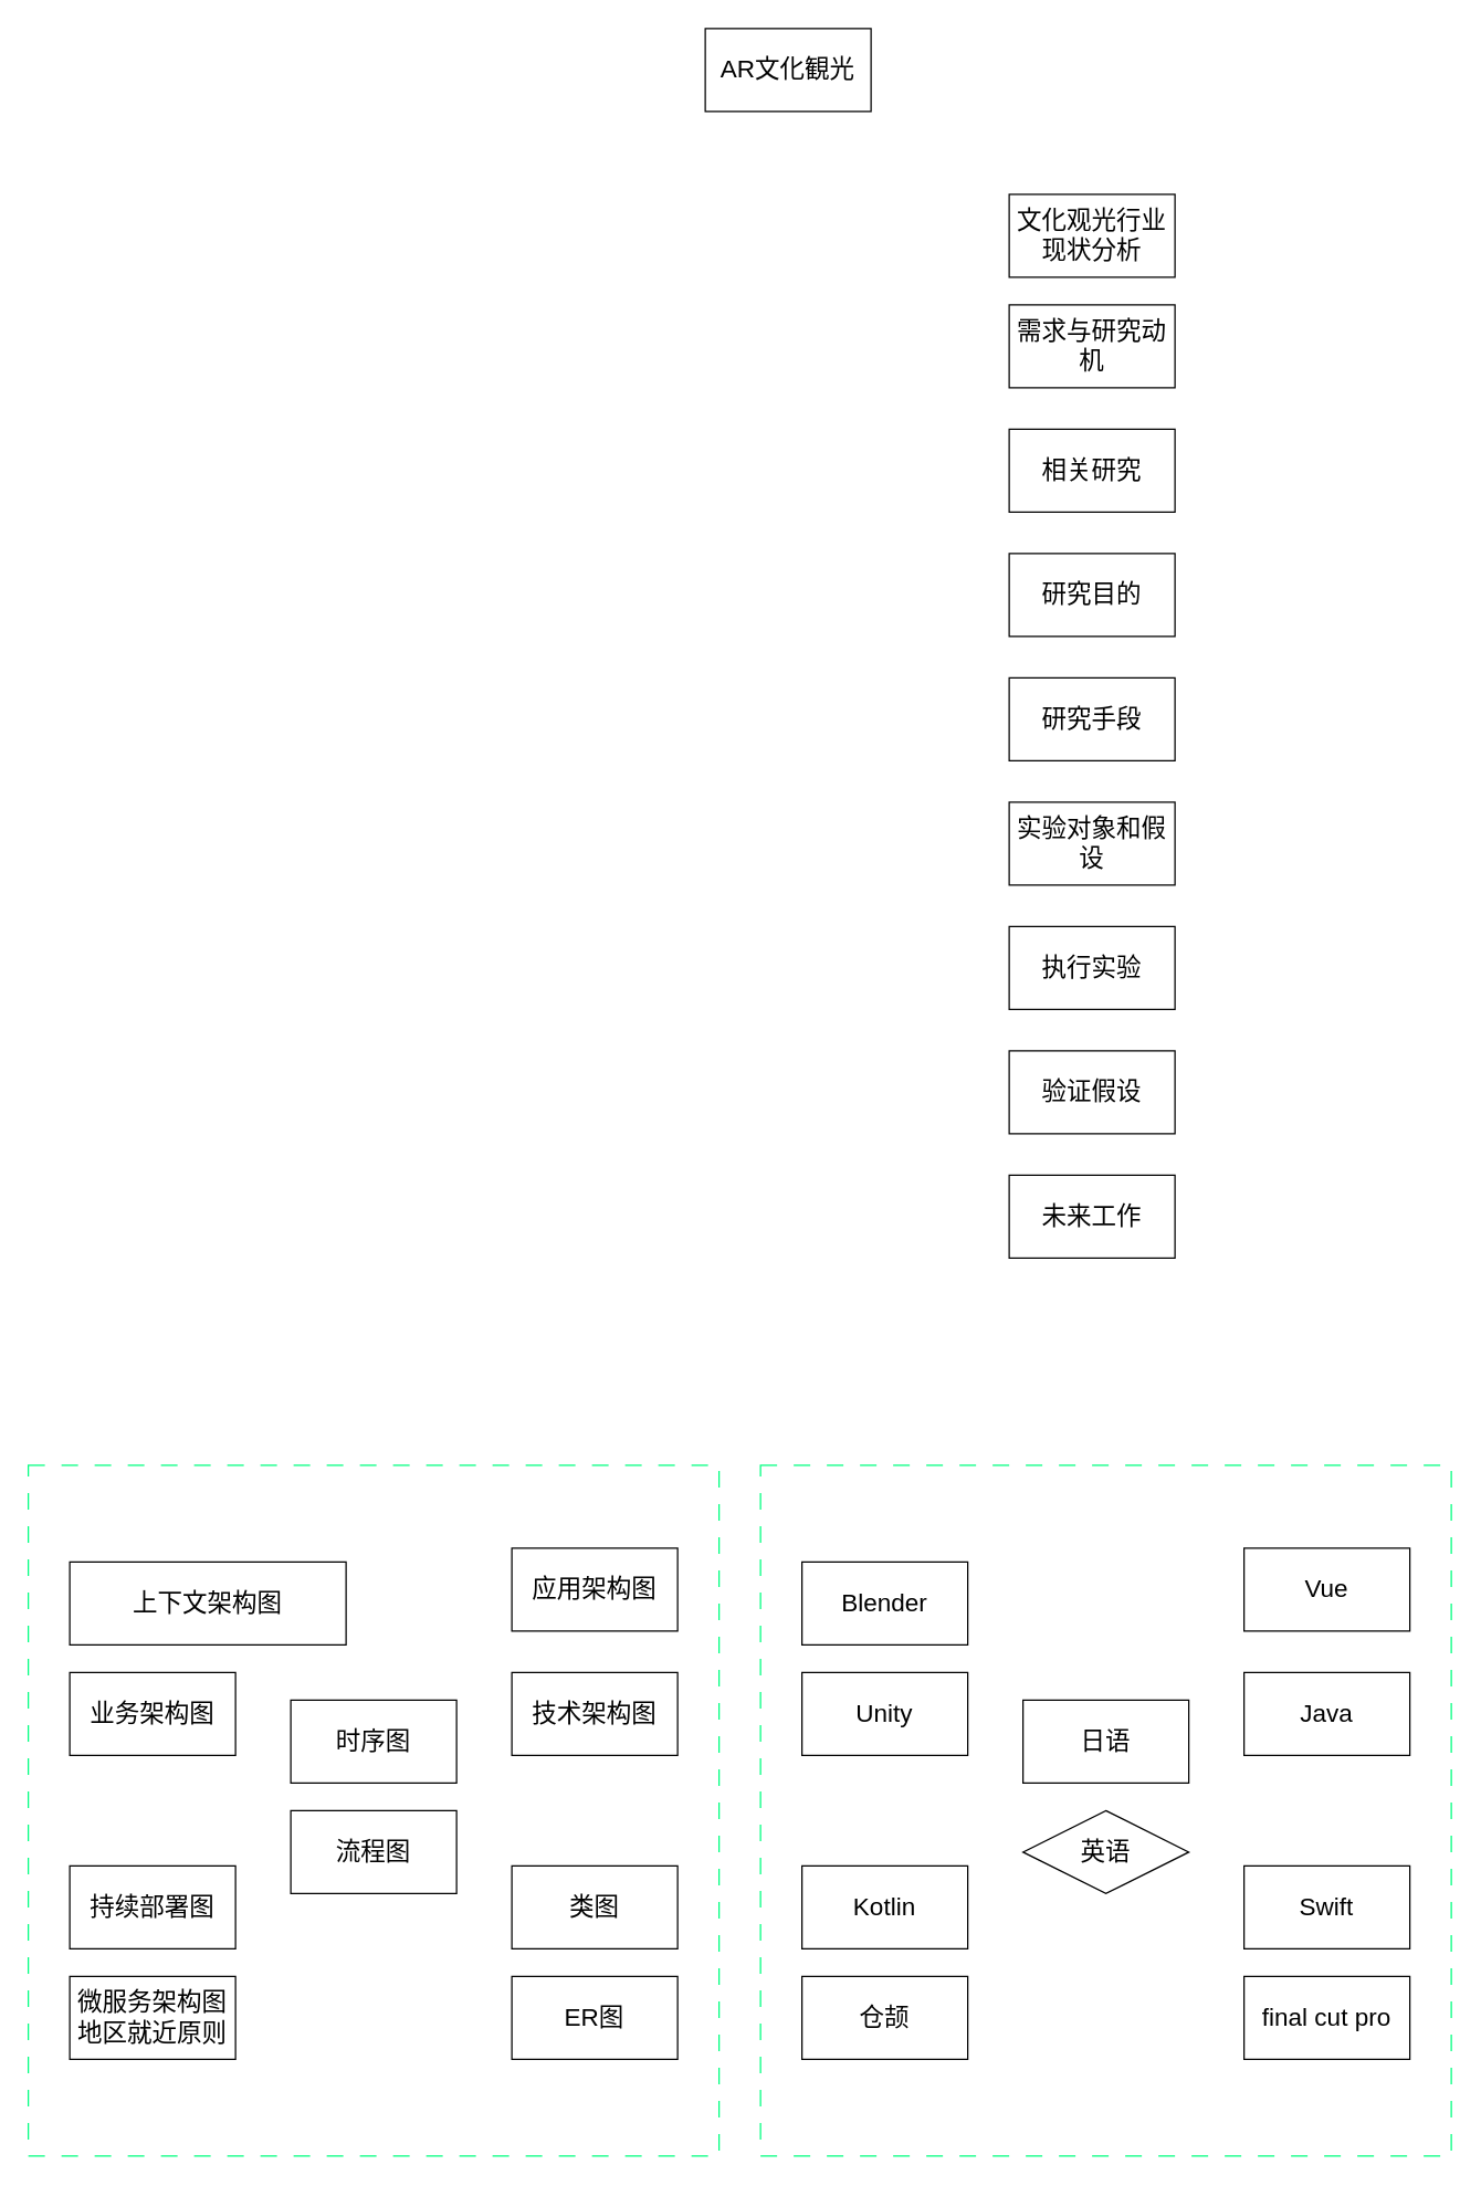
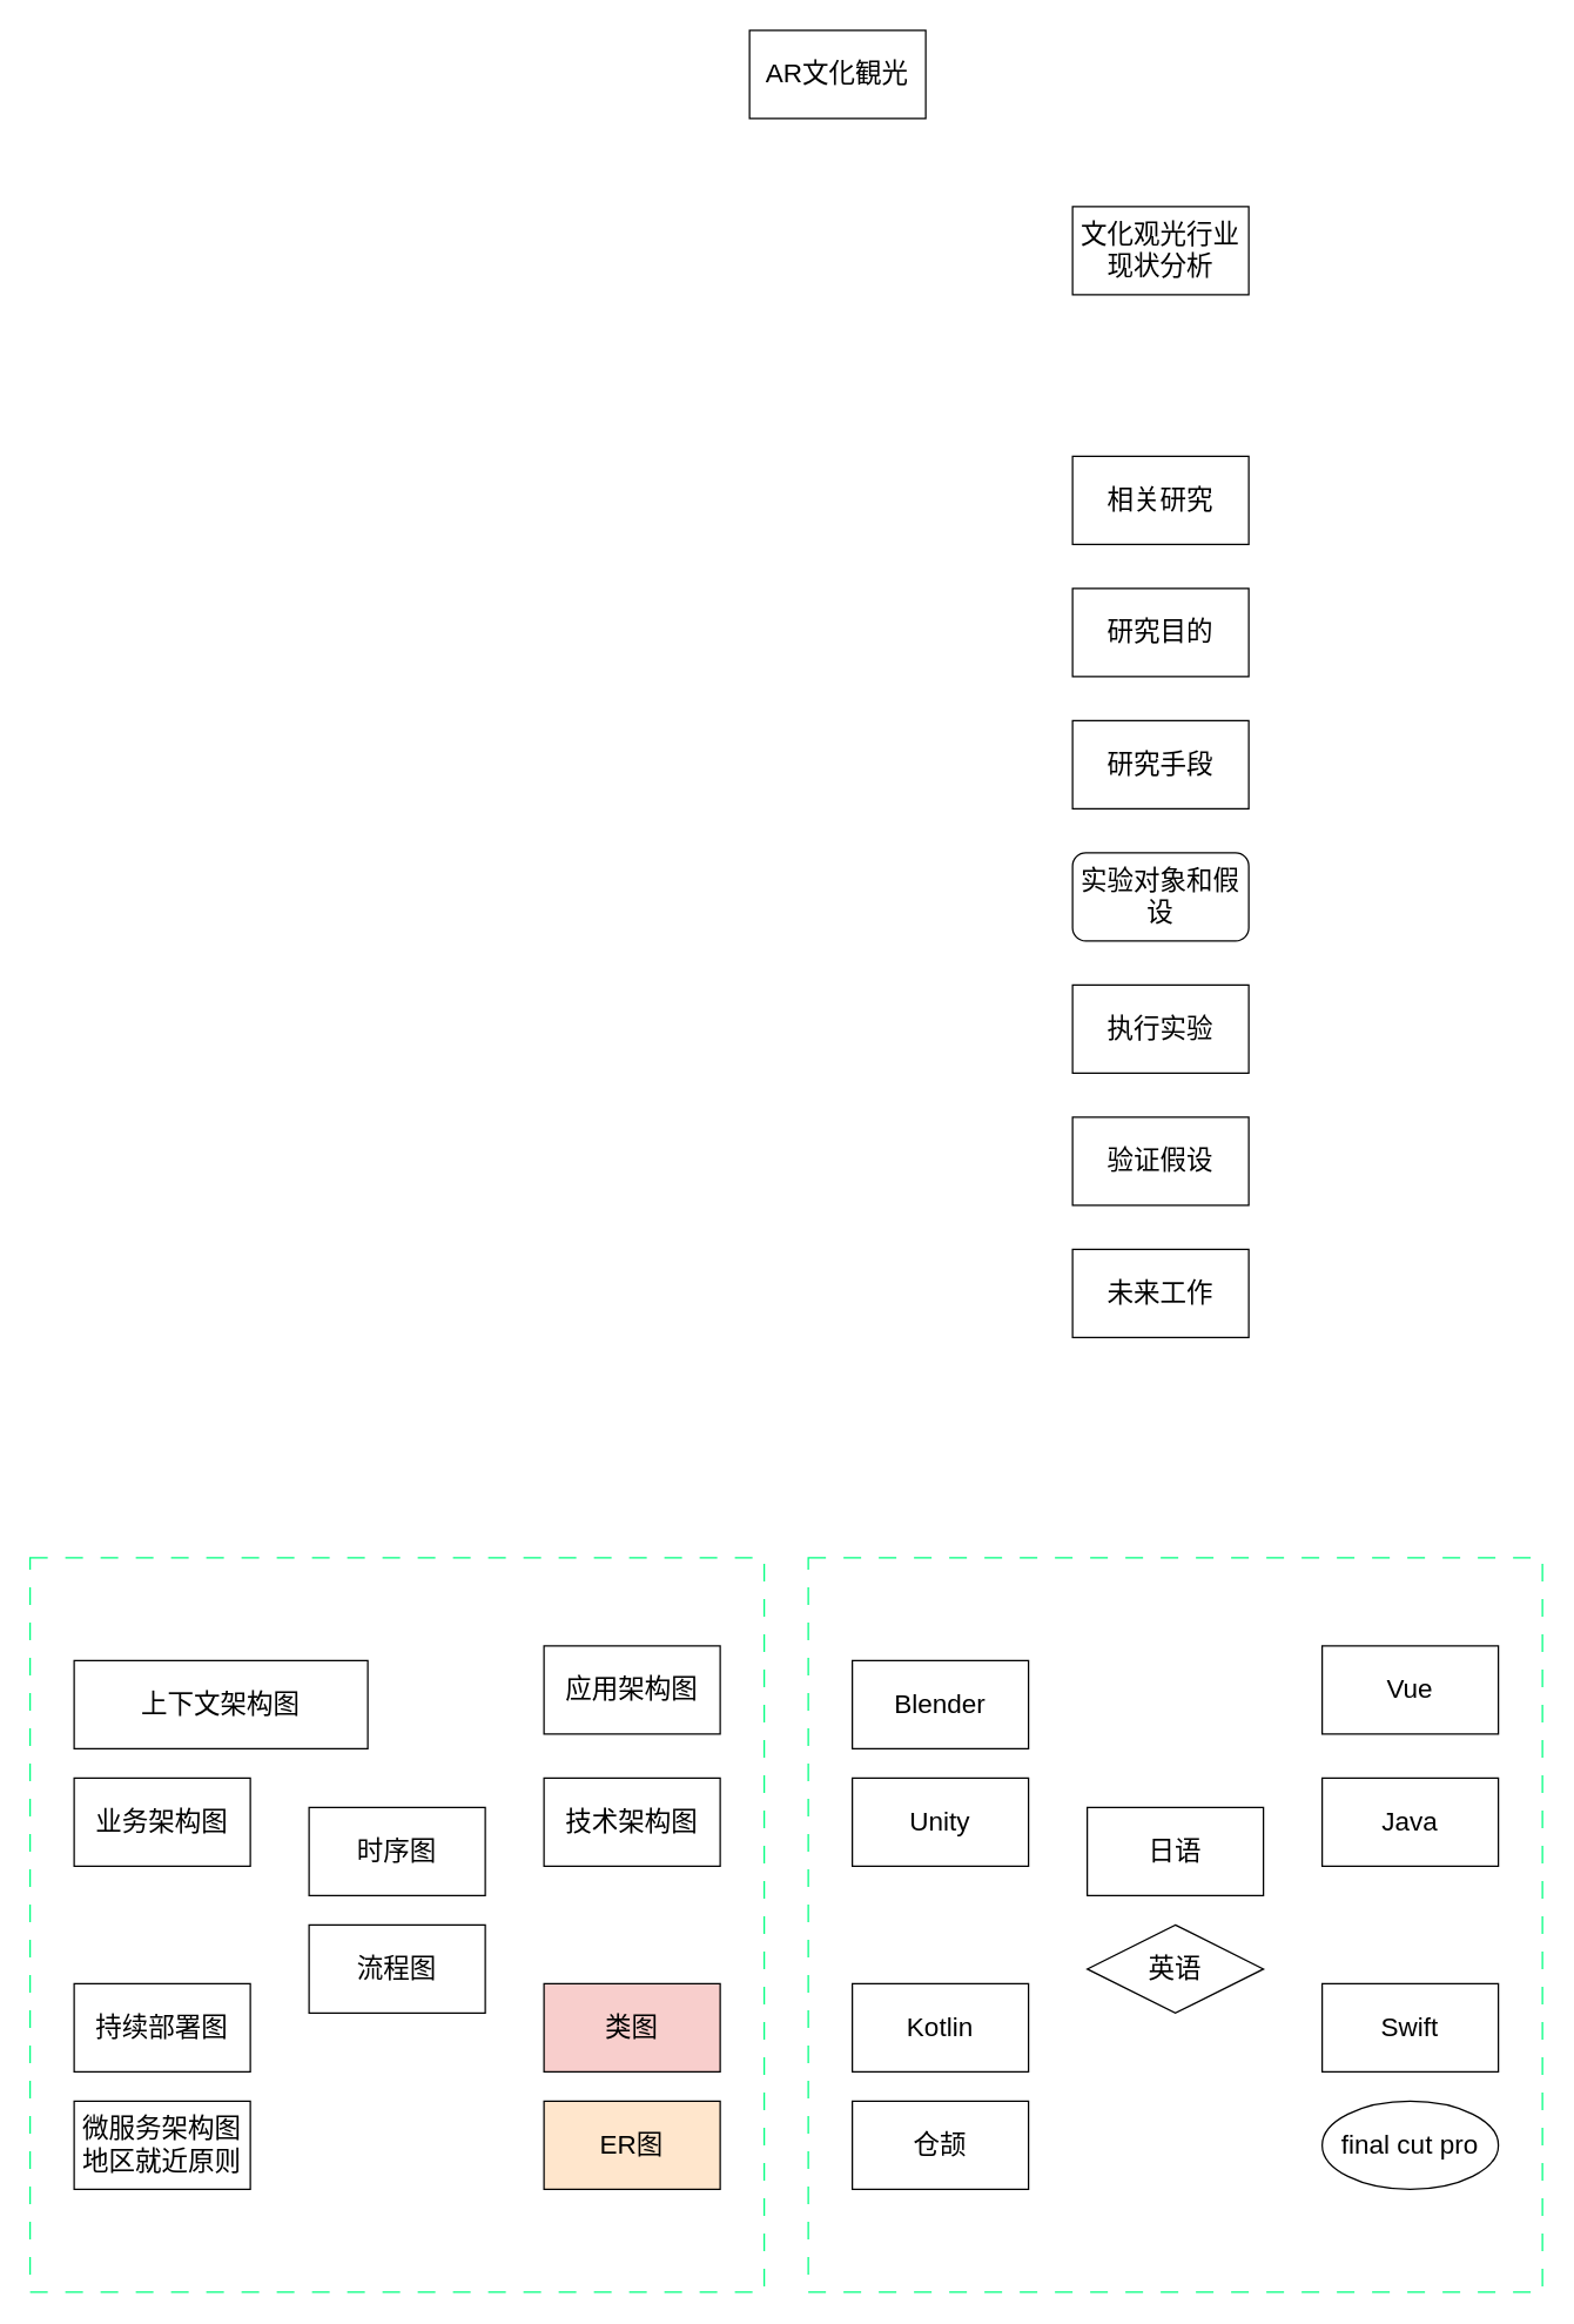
  <mxCell id="0" />
  <mxCell id="1" parent="0" />
  <mxCell id="2" value="" style="whiteSpace=wrap;html=1;aspect=fixed;strokeColor=#00FF80;dashed=1;dashPattern=12 12;" parent="1" vertex="1"><mxGeometry x="20" y="1060" width="500" height="500" as="geometry" /></mxCell>
  <mxCell id="3" value="&lt;font style=&quot;font-size: 18px;&quot;&gt;AR文化観光&lt;/font&gt;" style="rounded=0;whiteSpace=wrap;html=1;" parent="1" vertex="1"><mxGeometry x="510" y="20" width="120" height="60" as="geometry" /></mxCell>
- <mxCell id="4" value="&lt;span style=&quot;font-size: 18px;&quot;&gt;需求与研究动机&lt;/span&gt;" style="rounded=0;whiteSpace=wrap;html=1;" parent="1" vertex="1"><mxGeometry x="730" y="220" width="120" height="60" as="geometry" /></mxCell>
  <mxCell id="5" value="&lt;span style=&quot;font-size: 18px;&quot;&gt;研究目的&lt;/span&gt;" style="rounded=0;whiteSpace=wrap;html=1;" parent="1" vertex="1"><mxGeometry x="730" y="400" width="120" height="60" as="geometry" /></mxCell>
  <mxCell id="6" value="&lt;span style=&quot;font-size: 18px;&quot;&gt;文化观光行业现状分析&lt;/span&gt;" style="rounded=0;whiteSpace=wrap;html=1;" parent="1" vertex="1"><mxGeometry x="730" y="140" width="120" height="60" as="geometry" /></mxCell>
  <mxCell id="7" value="&lt;span style=&quot;font-size: 18px;&quot;&gt;相关研究&lt;/span&gt;" style="rounded=0;whiteSpace=wrap;html=1;" parent="1" vertex="1"><mxGeometry x="730" y="310" width="120" height="60" as="geometry" /></mxCell>
  <mxCell id="8" value="&lt;span style=&quot;font-size: 18px;&quot;&gt;研究手段&lt;/span&gt;" style="rounded=0;whiteSpace=wrap;html=1;" parent="1" vertex="1"><mxGeometry x="730" y="490" width="120" height="60" as="geometry" /></mxCell>
- <mxCell id="9" value="&lt;span style=&quot;font-size: 18px;&quot;&gt;实验对象和假设&lt;/span&gt;" style="rounded=0;whiteSpace=wrap;html=1;" parent="1" vertex="1"><mxGeometry x="730" y="580" width="120" height="60" as="geometry" /></mxCell>
+ <mxCell id="9" value="&lt;span style=&quot;font-size: 18px;&quot;&gt;实验对象和假设&lt;/span&gt;" style="whiteSpace=wrap;html=1;rounded=1;" parent="1" vertex="1"><mxGeometry x="730" y="580" width="120" height="60" as="geometry" /></mxCell>
  <mxCell id="10" value="&lt;span style=&quot;font-size: 18px;&quot;&gt;验证假设&lt;/span&gt;" style="rounded=0;whiteSpace=wrap;html=1;" parent="1" vertex="1"><mxGeometry x="730" y="760" width="120" height="60" as="geometry" /></mxCell>
  <mxCell id="11" value="&lt;span style=&quot;font-size: 18px;&quot;&gt;未来工作&lt;/span&gt;" style="rounded=0;whiteSpace=wrap;html=1;" parent="1" vertex="1"><mxGeometry x="730" y="850" width="120" height="60" as="geometry" /></mxCell>
  <mxCell id="12" value="&lt;span style=&quot;font-size: 18px;&quot;&gt;执行实验&lt;/span&gt;" style="rounded=0;whiteSpace=wrap;html=1;" parent="1" vertex="1"><mxGeometry x="730" y="670" width="120" height="60" as="geometry" /></mxCell>
  <mxCell id="13" value="&lt;span style=&quot;font-size: 18px;&quot;&gt;上下文架构图&lt;/span&gt;" style="rounded=0;whiteSpace=wrap;html=1;" parent="1" vertex="1"><mxGeometry x="50" y="1130" width="200" height="60" as="geometry" /></mxCell>
  <mxCell id="14" value="&lt;span style=&quot;font-size: 18px;&quot;&gt;业务架构图&lt;/span&gt;" style="rounded=0;whiteSpace=wrap;html=1;" parent="1" vertex="1"><mxGeometry x="50" y="1210" width="120" height="60" as="geometry" /></mxCell>
  <mxCell id="15" value="&lt;span style=&quot;font-size: 18px;&quot;&gt;应用架构图&lt;/span&gt;" style="rounded=0;whiteSpace=wrap;html=1;" parent="1" vertex="1"><mxGeometry x="370" y="1120" width="120" height="60" as="geometry" /></mxCell>
  <mxCell id="16" value="&lt;span style=&quot;font-size: 18px;&quot;&gt;技术架构图&lt;/span&gt;" style="rounded=0;whiteSpace=wrap;html=1;" parent="1" vertex="1"><mxGeometry x="370" y="1210" width="120" height="60" as="geometry" /></mxCell>
- <mxCell id="17" value="&lt;span style=&quot;font-size: 18px;&quot;&gt;类图&lt;/span&gt;" style="rounded=0;whiteSpace=wrap;html=1;" parent="1" vertex="1"><mxGeometry x="370" y="1350" width="120" height="60" as="geometry" /></mxCell>
- <mxCell id="18" value="&lt;span style=&quot;font-size: 18px;&quot;&gt;ER图&lt;/span&gt;" style="rounded=0;whiteSpace=wrap;html=1;" parent="1" vertex="1"><mxGeometry x="370" y="1430" width="120" height="60" as="geometry" /></mxCell>
+ <mxCell id="17" value="&lt;span style=&quot;font-size: 18px;&quot;&gt;类图&lt;/span&gt;" style="rounded=0;whiteSpace=wrap;html=1;fillColor=#f8cecc;" parent="1" vertex="1"><mxGeometry x="370" y="1350" width="120" height="60" as="geometry" /></mxCell>
+ <mxCell id="18" value="&lt;span style=&quot;font-size: 18px;&quot;&gt;ER图&lt;/span&gt;" style="rounded=0;whiteSpace=wrap;html=1;fillColor=#ffe6cc;" parent="1" vertex="1"><mxGeometry x="370" y="1430" width="120" height="60" as="geometry" /></mxCell>
  <mxCell id="19" value="&lt;span style=&quot;font-size: 18px;&quot;&gt;持续部署图&lt;/span&gt;" style="rounded=0;whiteSpace=wrap;html=1;" parent="1" vertex="1"><mxGeometry x="50" y="1350" width="120" height="60" as="geometry" /></mxCell>
  <mxCell id="20" value="&lt;span style=&quot;font-size: 18px;&quot;&gt;微服务架构图&lt;br&gt;地区就近原则&lt;br&gt;&lt;/span&gt;" style="rounded=0;whiteSpace=wrap;html=1;" parent="1" vertex="1"><mxGeometry x="50" y="1430" width="120" height="60" as="geometry" /></mxCell>
  <mxCell id="21" value="&lt;span style=&quot;font-size: 18px;&quot;&gt;时序图&lt;/span&gt;" style="rounded=0;whiteSpace=wrap;html=1;" parent="1" vertex="1"><mxGeometry x="210" y="1230" width="120" height="60" as="geometry" /></mxCell>
  <mxCell id="22" value="&lt;span style=&quot;font-size: 18px;&quot;&gt;流程图&lt;/span&gt;" style="rounded=0;whiteSpace=wrap;html=1;" parent="1" vertex="1"><mxGeometry x="210" y="1310" width="120" height="60" as="geometry" /></mxCell>
  <mxCell id="23" value="" style="whiteSpace=wrap;html=1;aspect=fixed;strokeColor=#00FF80;dashed=1;dashPattern=12 12;" parent="1" vertex="1"><mxGeometry x="550" y="1060" width="500" height="500" as="geometry" /></mxCell>
  <mxCell id="24" value="&lt;span style=&quot;font-size: 18px;&quot;&gt;Blender&lt;/span&gt;" style="rounded=0;whiteSpace=wrap;html=1;" parent="1" vertex="1"><mxGeometry x="580" y="1130" width="120" height="60" as="geometry" /></mxCell>
  <mxCell id="25" value="&lt;span style=&quot;font-size: 18px;&quot;&gt;Unity&lt;/span&gt;" style="rounded=0;whiteSpace=wrap;html=1;" parent="1" vertex="1"><mxGeometry x="580" y="1210" width="120" height="60" as="geometry" /></mxCell>
  <mxCell id="26" value="&lt;span style=&quot;font-size: 18px;&quot;&gt;Vue&lt;/span&gt;" style="rounded=0;whiteSpace=wrap;html=1;" parent="1" vertex="1"><mxGeometry x="900" y="1120" width="120" height="60" as="geometry" /></mxCell>
  <mxCell id="27" value="&lt;span style=&quot;font-size: 18px;&quot;&gt;Java&lt;/span&gt;" style="rounded=0;whiteSpace=wrap;html=1;" parent="1" vertex="1"><mxGeometry x="900" y="1210" width="120" height="60" as="geometry" /></mxCell>
  <mxCell id="28" value="&lt;span style=&quot;font-size: 18px;&quot;&gt;Swift&lt;/span&gt;" style="rounded=0;whiteSpace=wrap;html=1;" parent="1" vertex="1"><mxGeometry x="900" y="1350" width="120" height="60" as="geometry" /></mxCell>
- <mxCell id="29" value="&lt;span style=&quot;font-size: 18px;&quot;&gt;final cut pro&lt;/span&gt;" style="rounded=0;whiteSpace=wrap;html=1;" parent="1" vertex="1"><mxGeometry x="900" y="1430" width="120" height="60" as="geometry" /></mxCell>
+ <mxCell id="29" value="&lt;span style=&quot;font-size: 18px;&quot;&gt;final cut pro&lt;/span&gt;" style="ellipse;whiteSpace=wrap;html=1;" parent="1" vertex="1"><mxGeometry x="900" y="1430" width="120" height="60" as="geometry" /></mxCell>
  <mxCell id="30" value="&lt;span style=&quot;font-size: 18px;&quot;&gt;Kotlin&lt;br&gt;&lt;/span&gt;" style="rounded=0;whiteSpace=wrap;html=1;" parent="1" vertex="1"><mxGeometry x="580" y="1350" width="120" height="60" as="geometry" /></mxCell>
  <mxCell id="31" value="&lt;span style=&quot;font-size: 18px;&quot;&gt;仓颉&lt;br&gt;&lt;/span&gt;" style="rounded=0;whiteSpace=wrap;html=1;" parent="1" vertex="1"><mxGeometry x="580" y="1430" width="120" height="60" as="geometry" /></mxCell>
  <mxCell id="32" value="&lt;span style=&quot;font-size: 18px;&quot;&gt;日语&lt;/span&gt;" style="rounded=0;whiteSpace=wrap;html=1;" parent="1" vertex="1"><mxGeometry x="740" y="1230" width="120" height="60" as="geometry" /></mxCell>
  <mxCell id="33" value="&lt;span style=&quot;font-size: 18px;&quot;&gt;英语&lt;/span&gt;" style="rhombus;whiteSpace=wrap;html=1;" parent="1" vertex="1"><mxGeometry x="740" y="1310" width="120" height="60" as="geometry" /></mxCell>
